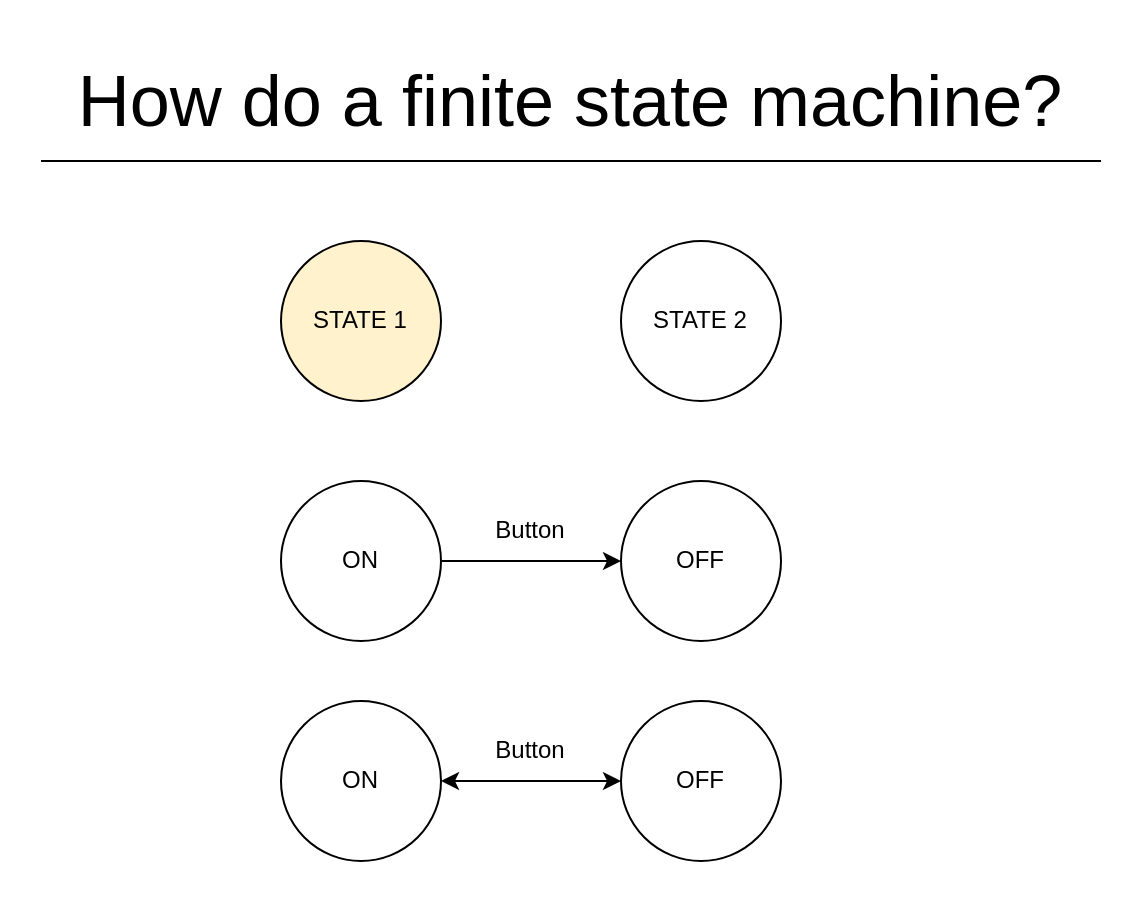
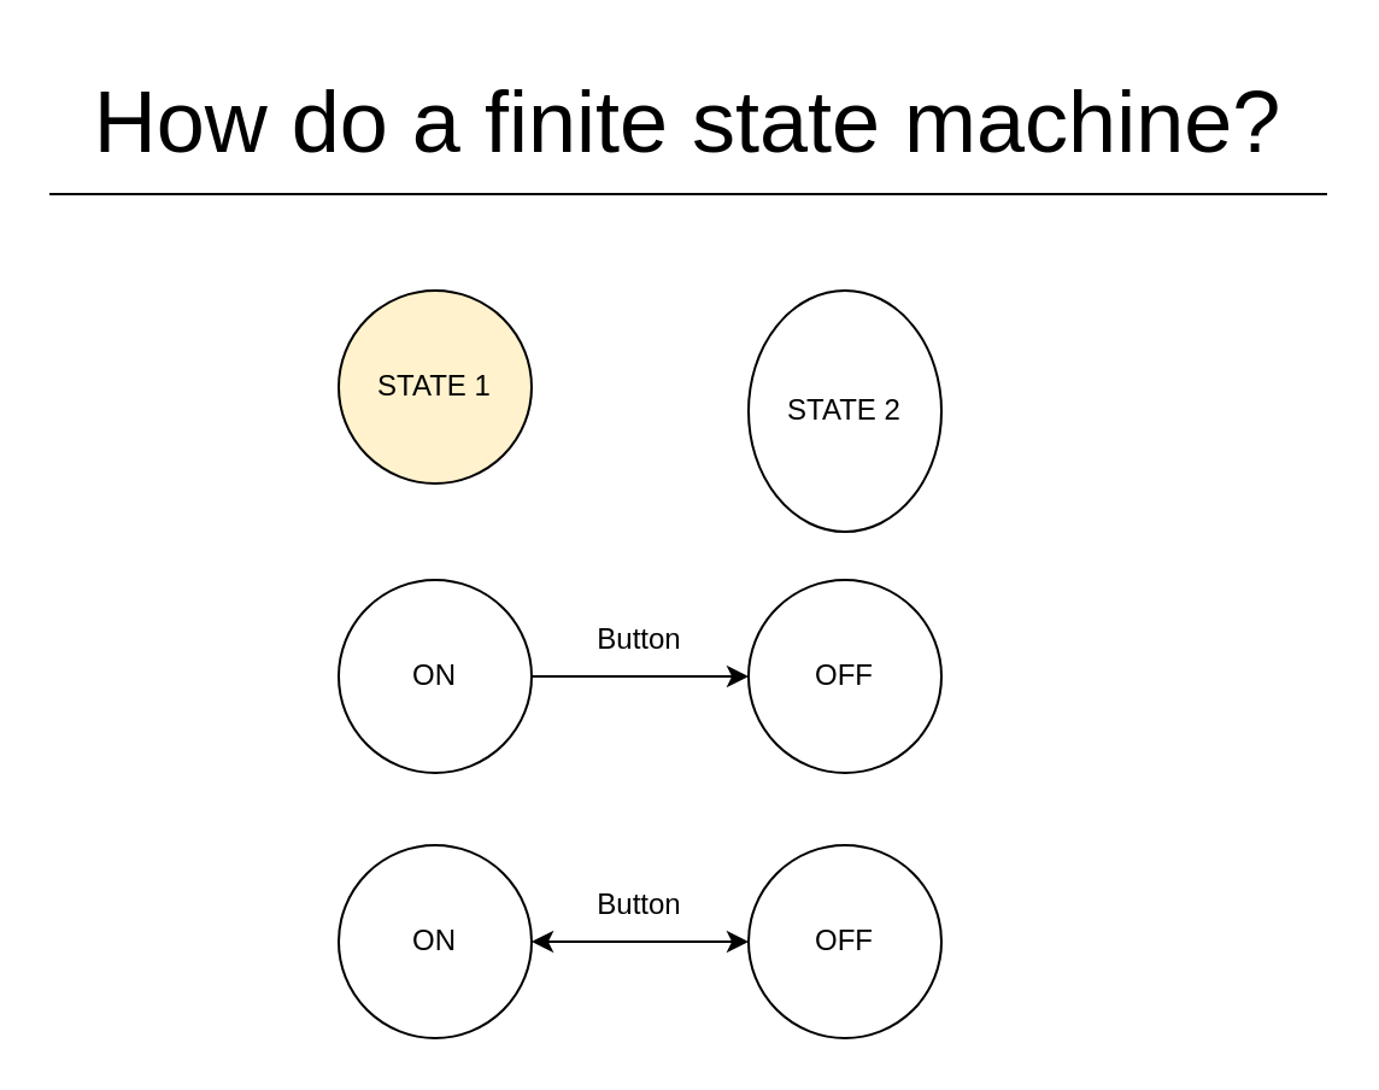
  <mxCell id="0" />
  <mxCell id="1" parent="0" />
  <mxCell id="2" value="&lt;span style=&quot;font-size: 36px;&quot;&gt;How do a finite state machine?&lt;/span&gt;" style="text;html=1;strokeColor=none;fillColor=none;align=center;verticalAlign=middle;whiteSpace=wrap;rounded=0;" vertex="1" parent="1"><mxGeometry x="20" width="530" height="60" as="geometry" y="20" /></mxCell>
  <mxCell id="3" value="" style="endArrow=none;html=1;fontSize=36;exitX=0;exitY=1;exitDx=0;exitDy=0;entryX=1;entryY=1;entryDx=0;entryDy=0;" edge="1" parent="1" source="2" target="2"><mxGeometry width="50" height="50" relative="1" as="geometry"><mxPoint x="170" y="220" as="sourcePoint" /><mxPoint x="220" y="170" as="targetPoint" /></mxGeometry></mxCell>
  <mxCell id="4" value="STATE 1" style="ellipse;whiteSpace=wrap;html=1;aspect=fixed;fillColor=#fff2cc;" vertex="1" parent="1"><mxGeometry x="140" y="120" width="80" height="80" as="geometry" /></mxCell>
- <mxCell id="5" value="STATE 2" style="ellipse;whiteSpace=wrap;html=1;aspect=fixed;" vertex="1" parent="1"><mxGeometry x="310" y="120" width="80" height="80" as="geometry" /></mxCell>
+ <mxCell id="5" value="STATE 2" style="ellipse;whiteSpace=wrap;html=1;aspect=fixed;" vertex="1" parent="1"><mxGeometry x="310" y="120" width="80" height="100" as="geometry" /></mxCell>
  <mxCell id="6" value="ON" style="ellipse;whiteSpace=wrap;html=1;aspect=fixed;" vertex="1" parent="1"><mxGeometry x="140" y="240" width="80" height="80" as="geometry" /></mxCell>
  <mxCell id="7" value="" style="endArrow=classic;html=1;exitX=1;exitY=0.5;exitDx=0;exitDy=0;" edge="1" parent="1" source="6" target="8"><mxGeometry width="50" height="50" relative="1" as="geometry"><mxPoint x="360" y="400" as="sourcePoint" /><mxPoint x="320" y="280" as="targetPoint" /></mxGeometry></mxCell>
  <mxCell id="8" value="OFF" style="ellipse;whiteSpace=wrap;html=1;aspect=fixed;" vertex="1" parent="1"><mxGeometry x="310" y="240" width="80" height="80" as="geometry" /></mxCell>
  <mxCell id="9" value="Button" style="text;html=1;strokeColor=none;fillColor=none;align=center;verticalAlign=middle;whiteSpace=wrap;rounded=0;" vertex="1" parent="1"><mxGeometry x="235" y="250" width="60" height="30" as="geometry" /></mxCell>
  <mxCell id="10" value="ON" style="ellipse;whiteSpace=wrap;html=1;aspect=fixed;" vertex="1" parent="1"><mxGeometry x="140" y="350" width="80" height="80" as="geometry" /></mxCell>
  <mxCell id="11" value="OFF" style="ellipse;whiteSpace=wrap;html=1;aspect=fixed;" vertex="1" parent="1"><mxGeometry x="310" y="350" width="80" height="80" as="geometry" /></mxCell>
  <mxCell id="12" value="Button" style="text;html=1;strokeColor=none;fillColor=none;align=center;verticalAlign=middle;whiteSpace=wrap;rounded=0;" vertex="1" parent="1"><mxGeometry x="235" y="360" width="60" height="30" as="geometry" /></mxCell>
  <mxCell id="13" value="" style="endArrow=classic;startArrow=classic;html=1;entryX=0;entryY=0.5;entryDx=0;entryDy=0;exitX=1;exitY=0.5;exitDx=0;exitDy=0;" edge="1" parent="1" source="10" target="11"><mxGeometry width="50" height="50" relative="1" as="geometry"><mxPoint x="240" y="450" as="sourcePoint" /><mxPoint x="290" y="400" as="targetPoint" /></mxGeometry></mxCell>
